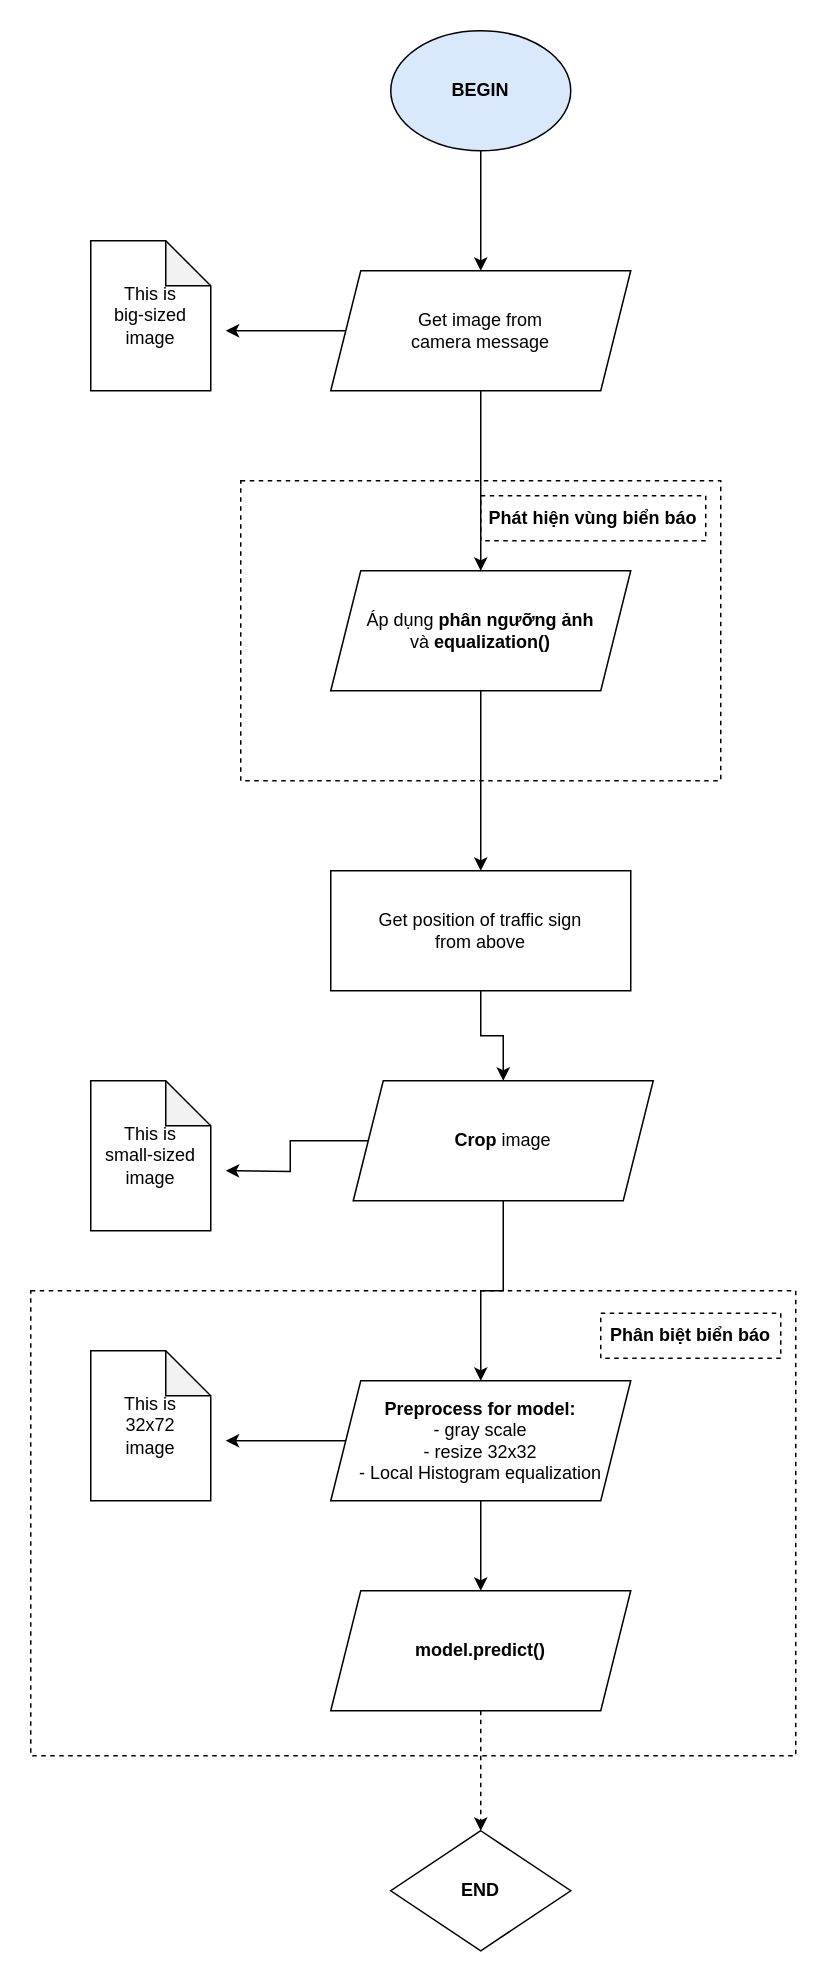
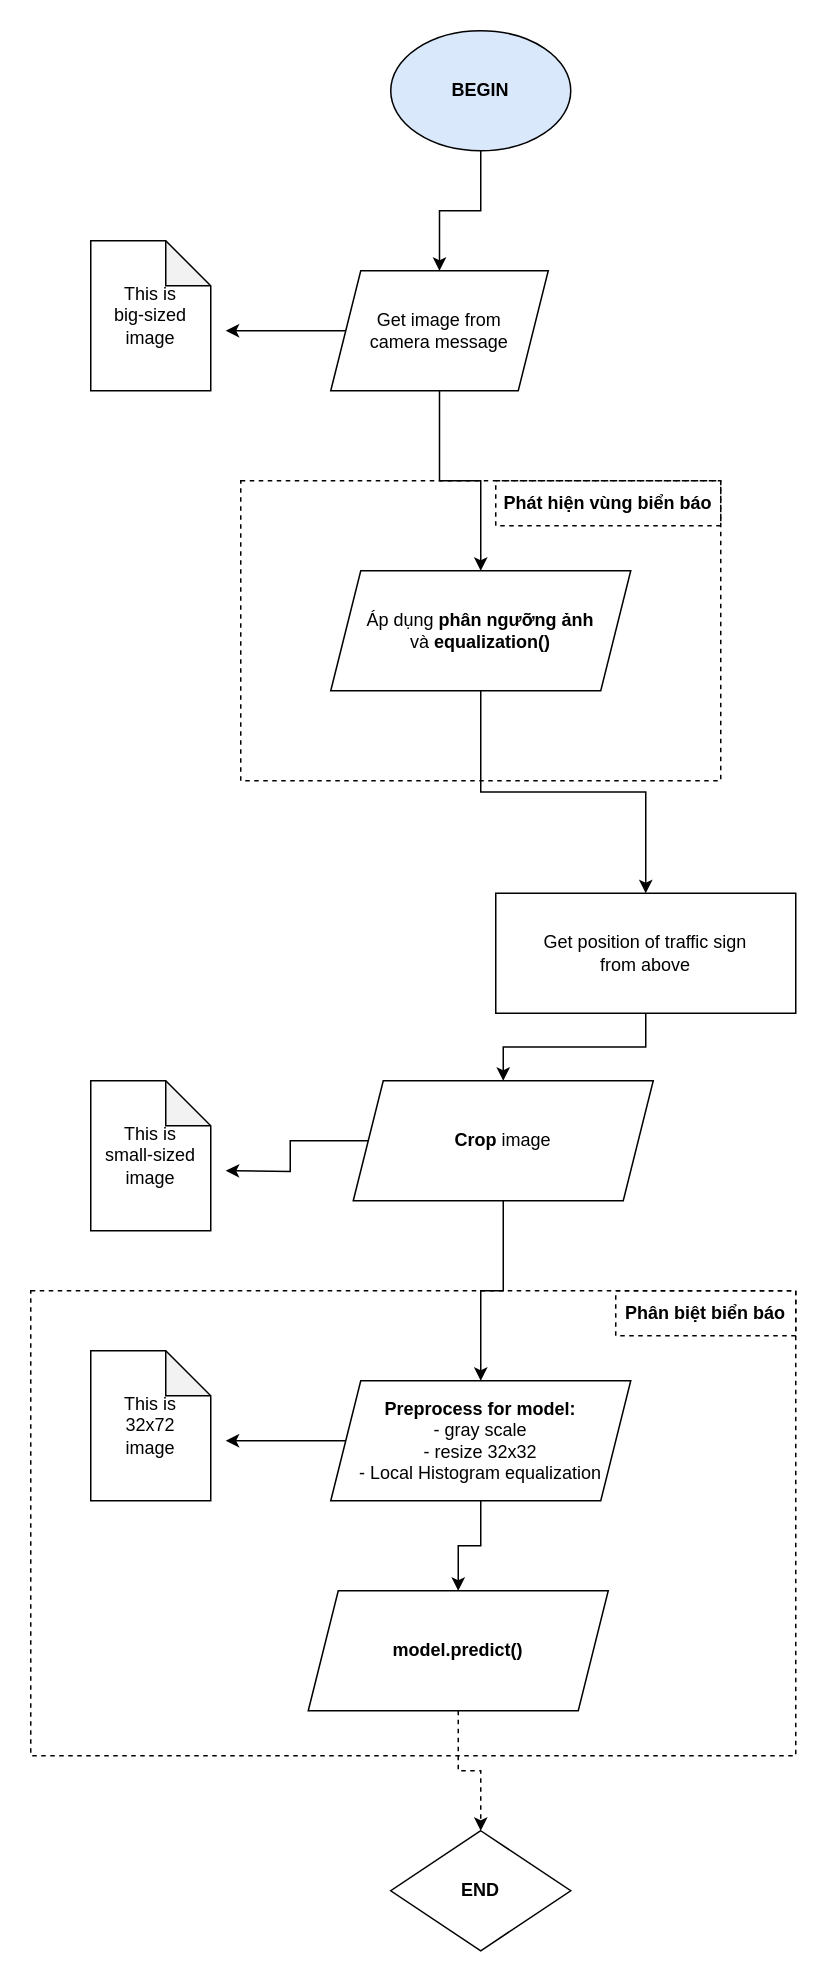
  <mxCell id="0" />
  <mxCell id="1" parent="0" />
  <mxCell id="2" style="edgeStyle=orthogonalEdgeStyle;rounded=0;orthogonalLoop=1;jettySize=auto;html=1;entryX=0.5;entryY=0;entryDx=0;entryDy=0;" edge="1" parent="1" source="3" target="6"><mxGeometry relative="1" as="geometry" /></mxCell>
  <mxCell id="3" value="&lt;b&gt;BEGIN&lt;/b&gt;" style="ellipse;whiteSpace=wrap;html=1;fillColor=#dae8fc;" vertex="1" parent="1"><mxGeometry x="260" y="20" width="120" height="80" as="geometry" /></mxCell>
  <mxCell id="4" style="edgeStyle=orthogonalEdgeStyle;rounded=0;orthogonalLoop=1;jettySize=auto;html=1;" edge="1" parent="1" source="6"><mxGeometry relative="1" as="geometry"><mxPoint x="150" y="220" as="targetPoint" /></mxGeometry></mxCell>
  <mxCell id="5" style="edgeStyle=orthogonalEdgeStyle;rounded=0;orthogonalLoop=1;jettySize=auto;html=1;entryX=0.5;entryY=0;entryDx=0;entryDy=0;" edge="1" parent="1" source="6" target="9"><mxGeometry relative="1" as="geometry" /></mxCell>
- <mxCell id="6" value="Get image from &lt;br&gt;camera message" style="shape=parallelogram;perimeter=parallelogramPerimeter;whiteSpace=wrap;html=1;fixedSize=1;" vertex="1" parent="1"><mxGeometry x="220" y="180" width="200" height="80" as="geometry" /></mxCell>
+ <mxCell id="6" value="Get image from &lt;br&gt;camera message" style="shape=parallelogram;perimeter=parallelogramPerimeter;whiteSpace=wrap;html=1;fixedSize=1;" vertex="1" parent="1"><mxGeometry x="220" y="180" width="145" height="80" as="geometry" /></mxCell>
  <mxCell id="7" value="This is&lt;br&gt;big-sized&lt;br&gt;image" style="shape=note;whiteSpace=wrap;html=1;backgroundOutline=1;darkOpacity=0.05;" vertex="1" parent="1"><mxGeometry x="60" y="160" width="80" height="100" as="geometry" /></mxCell>
  <mxCell id="8" style="edgeStyle=orthogonalEdgeStyle;rounded=0;orthogonalLoop=1;jettySize=auto;html=1;" edge="1" parent="1" source="9" target="13"><mxGeometry relative="1" as="geometry" /></mxCell>
  <mxCell id="9" value="Áp dụng &lt;b&gt;phân ngưỡng ảnh&lt;/b&gt;&lt;br&gt;và &lt;b&gt;equalization()&lt;/b&gt;" style="shape=parallelogram;perimeter=parallelogramPerimeter;whiteSpace=wrap;html=1;fixedSize=1;" vertex="1" parent="1"><mxGeometry x="220" y="380" width="200" height="80" as="geometry" /></mxCell>
  <mxCell id="10" value="" style="rounded=0;whiteSpace=wrap;html=1;dashed=1;gradientColor=none;fillColor=none;" vertex="1" parent="1"><mxGeometry x="160" y="320" width="320" height="200" as="geometry" /></mxCell>
- <mxCell id="11" value="&lt;b&gt;Phát hiện vùng biển báo&lt;/b&gt;" style="text;html=1;strokeColor=default;fillColor=none;align=center;verticalAlign=middle;whiteSpace=wrap;rounded=0;dashed=1;" vertex="1" parent="1"><mxGeometry x="320" y="330" width="150" height="30" as="geometry" /></mxCell>
+ <mxCell id="11" value="&lt;b&gt;Phát hiện vùng biển báo&lt;/b&gt;" style="text;html=1;strokeColor=default;fillColor=none;align=center;verticalAlign=middle;whiteSpace=wrap;rounded=0;dashed=1;" vertex="1" parent="1"><mxGeometry x="330" y="320" width="150" height="30" as="geometry" /></mxCell>
  <mxCell id="12" style="edgeStyle=orthogonalEdgeStyle;rounded=0;orthogonalLoop=1;jettySize=auto;html=1;entryX=0.5;entryY=0;entryDx=0;entryDy=0;" edge="1" parent="1" source="13" target="17"><mxGeometry relative="1" as="geometry" /></mxCell>
- <mxCell id="13" value="Get position of traffic sign&lt;br&gt;from above" style="rounded=0;whiteSpace=wrap;html=1;fillColor=default;gradientColor=none;" vertex="1" parent="1"><mxGeometry x="220" y="580" width="200" height="80" as="geometry" /></mxCell>
+ <mxCell id="13" value="Get position of traffic sign&lt;br&gt;from above" style="rounded=0;whiteSpace=wrap;html=1;fillColor=default;gradientColor=none;" vertex="1" parent="1"><mxGeometry x="330" y="595" width="200" height="80" as="geometry" /></mxCell>
  <mxCell id="14" value="This is&lt;br&gt;small-sized&lt;br&gt;image" style="shape=note;whiteSpace=wrap;html=1;backgroundOutline=1;darkOpacity=0.05;fillColor=default;gradientColor=none;" vertex="1" parent="1"><mxGeometry x="60" y="720" width="80" height="100" as="geometry" /></mxCell>
  <mxCell id="15" style="edgeStyle=orthogonalEdgeStyle;rounded=0;orthogonalLoop=1;jettySize=auto;html=1;" edge="1" parent="1" source="17"><mxGeometry relative="1" as="geometry"><mxPoint x="150" y="780" as="targetPoint" /></mxGeometry></mxCell>
  <mxCell id="16" style="edgeStyle=orthogonalEdgeStyle;rounded=0;orthogonalLoop=1;jettySize=auto;html=1;" edge="1" parent="1" source="17" target="20"><mxGeometry relative="1" as="geometry" /></mxCell>
  <mxCell id="17" value="&lt;b&gt;Crop&lt;/b&gt;&amp;nbsp;image" style="shape=parallelogram;perimeter=parallelogramPerimeter;whiteSpace=wrap;html=1;fixedSize=1;fillColor=default;gradientColor=none;" vertex="1" parent="1"><mxGeometry x="235" y="720" width="200" height="80" as="geometry" /></mxCell>
  <mxCell id="18" style="edgeStyle=orthogonalEdgeStyle;rounded=0;orthogonalLoop=1;jettySize=auto;html=1;" edge="1" parent="1" source="20"><mxGeometry relative="1" as="geometry"><mxPoint x="150" y="960" as="targetPoint" /></mxGeometry></mxCell>
  <mxCell id="19" style="edgeStyle=orthogonalEdgeStyle;rounded=0;orthogonalLoop=1;jettySize=auto;html=1;entryX=0.5;entryY=0;entryDx=0;entryDy=0;" edge="1" parent="1" source="20" target="23"><mxGeometry relative="1" as="geometry" /></mxCell>
  <mxCell id="20" value="&lt;b&gt;Preprocess for model:&lt;/b&gt;&lt;br&gt;- gray scale&lt;br&gt;- resize 32x32&lt;br&gt;- Local Histogram equalization" style="shape=parallelogram;perimeter=parallelogramPerimeter;whiteSpace=wrap;html=1;fixedSize=1;fillColor=default;gradientColor=none;" vertex="1" parent="1"><mxGeometry x="220" y="920" width="200" height="80" as="geometry" /></mxCell>
  <mxCell id="21" value="This is&lt;br&gt;32x72&lt;br&gt;image" style="shape=note;whiteSpace=wrap;html=1;backgroundOutline=1;darkOpacity=0.05;fillColor=default;gradientColor=none;" vertex="1" parent="1"><mxGeometry x="60" y="900" width="80" height="100" as="geometry" /></mxCell>
  <mxCell id="22" style="edgeStyle=orthogonalEdgeStyle;rounded=0;orthogonalLoop=1;jettySize=auto;html=1;entryX=0.5;entryY=0;entryDx=0;entryDy=0;dashed=1;" edge="1" parent="1" source="23" target="24"><mxGeometry relative="1" as="geometry" /></mxCell>
- <mxCell id="23" value="&lt;b&gt;model.predict()&lt;/b&gt;" style="shape=parallelogram;perimeter=parallelogramPerimeter;whiteSpace=wrap;html=1;fixedSize=1;fillColor=default;gradientColor=none;" vertex="1" parent="1"><mxGeometry x="220" y="1060" width="200" height="80" as="geometry" /></mxCell>
+ <mxCell id="23" value="&lt;b&gt;model.predict()&lt;/b&gt;" style="shape=parallelogram;perimeter=parallelogramPerimeter;whiteSpace=wrap;html=1;fixedSize=1;fillColor=default;gradientColor=none;" vertex="1" parent="1"><mxGeometry x="205" y="1060" width="200" height="80" as="geometry" /></mxCell>
  <mxCell id="24" value="&lt;b&gt;END&lt;/b&gt;" style="rhombus;whiteSpace=wrap;html=1;fillColor=default;gradientColor=none;" vertex="1" parent="1"><mxGeometry x="260" y="1220" width="120" height="80" as="geometry" /></mxCell>
  <mxCell id="25" value="" style="rounded=0;whiteSpace=wrap;html=1;fillColor=none;gradientColor=none;dashed=1;" vertex="1" parent="1"><mxGeometry x="20" y="860" width="510" height="310" as="geometry" /></mxCell>
- <mxCell id="26" value="&lt;b&gt;Phân biệt biển báo&lt;/b&gt;" style="text;html=1;strokeColor=default;fillColor=none;align=center;verticalAlign=middle;whiteSpace=wrap;rounded=0;dashed=1;" vertex="1" parent="1"><mxGeometry x="400" y="875" width="120" height="30" as="geometry" /></mxCell>
+ <mxCell id="26" value="&lt;b&gt;Phân biệt biển báo&lt;/b&gt;" style="text;html=1;strokeColor=default;fillColor=none;align=center;verticalAlign=middle;whiteSpace=wrap;rounded=0;dashed=1;" vertex="1" parent="1"><mxGeometry x="410" y="860" width="120" height="30" as="geometry" /></mxCell>
